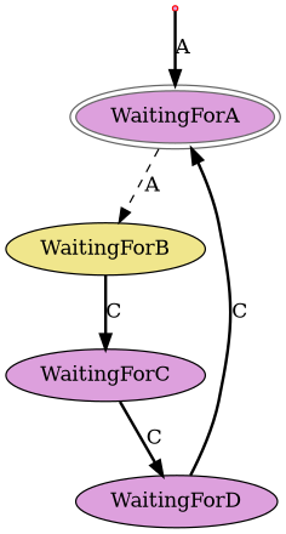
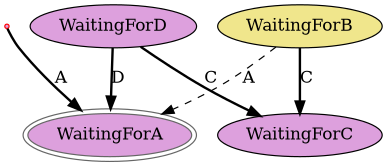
  digraph {
    rankdir=TB
    node [color=black fillcolor=plum style=filled]
    edge [style=bold]
    init [color=red shape=point]
    WaitingForA [color=gray40 peripheries=2]
    WaitingForB [fillcolor=khaki]
    WaitingForC
    WaitingForD
    init -> WaitingForA [label=A]
-   WaitingForA -> WaitingForB [label=A style=dashed]
+   WaitingForB -> WaitingForA [label=A style=dashed]
    WaitingForB -> WaitingForC [label=C]
-   WaitingForC -> WaitingForD [label=C]
-   WaitingForD -> WaitingForA [label=C]
+   WaitingForD -> WaitingForC [label=C]
+   WaitingForD -> WaitingForA [label=D]
  }
